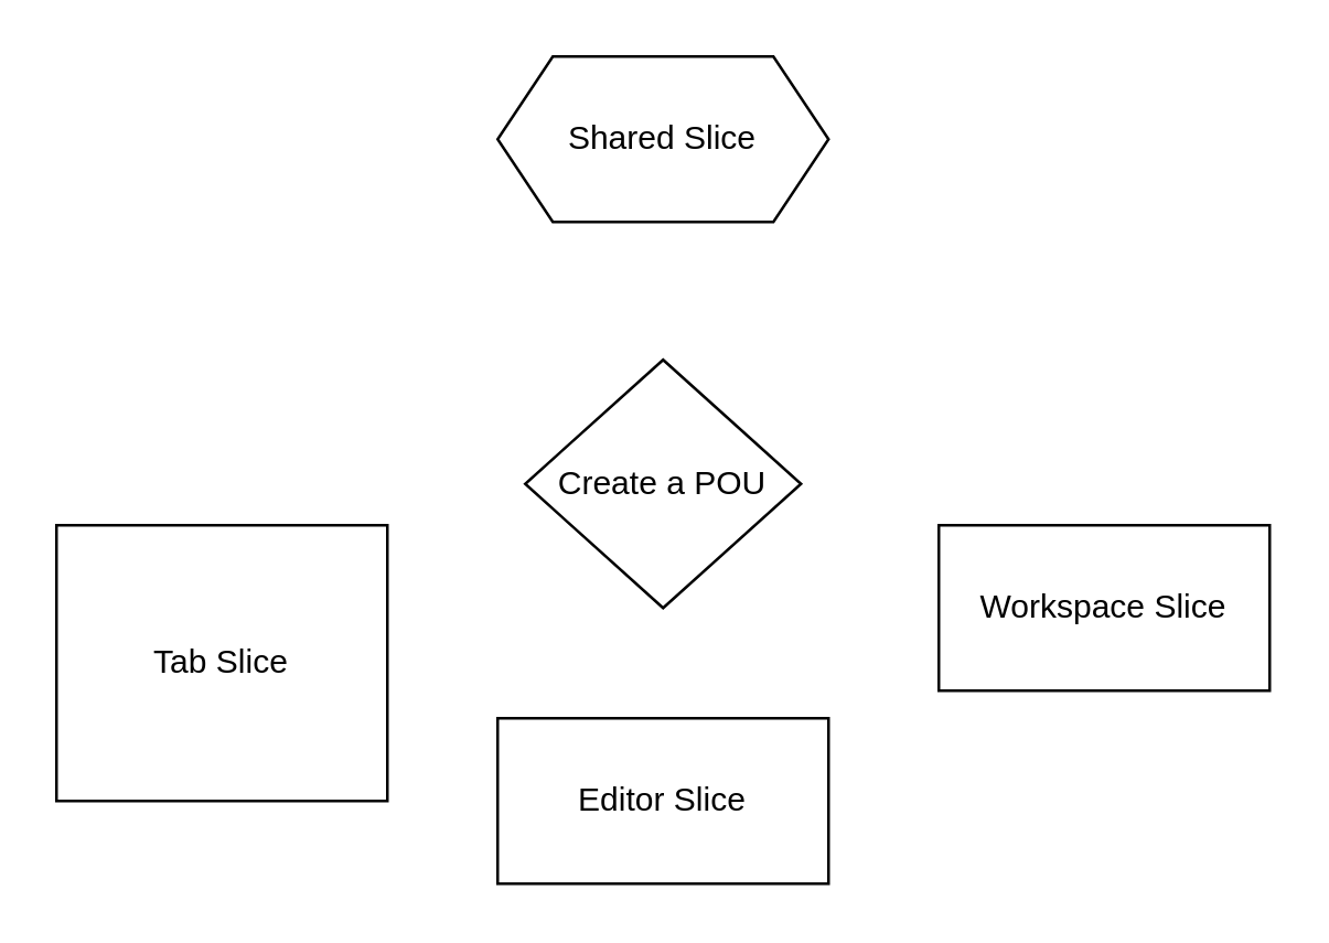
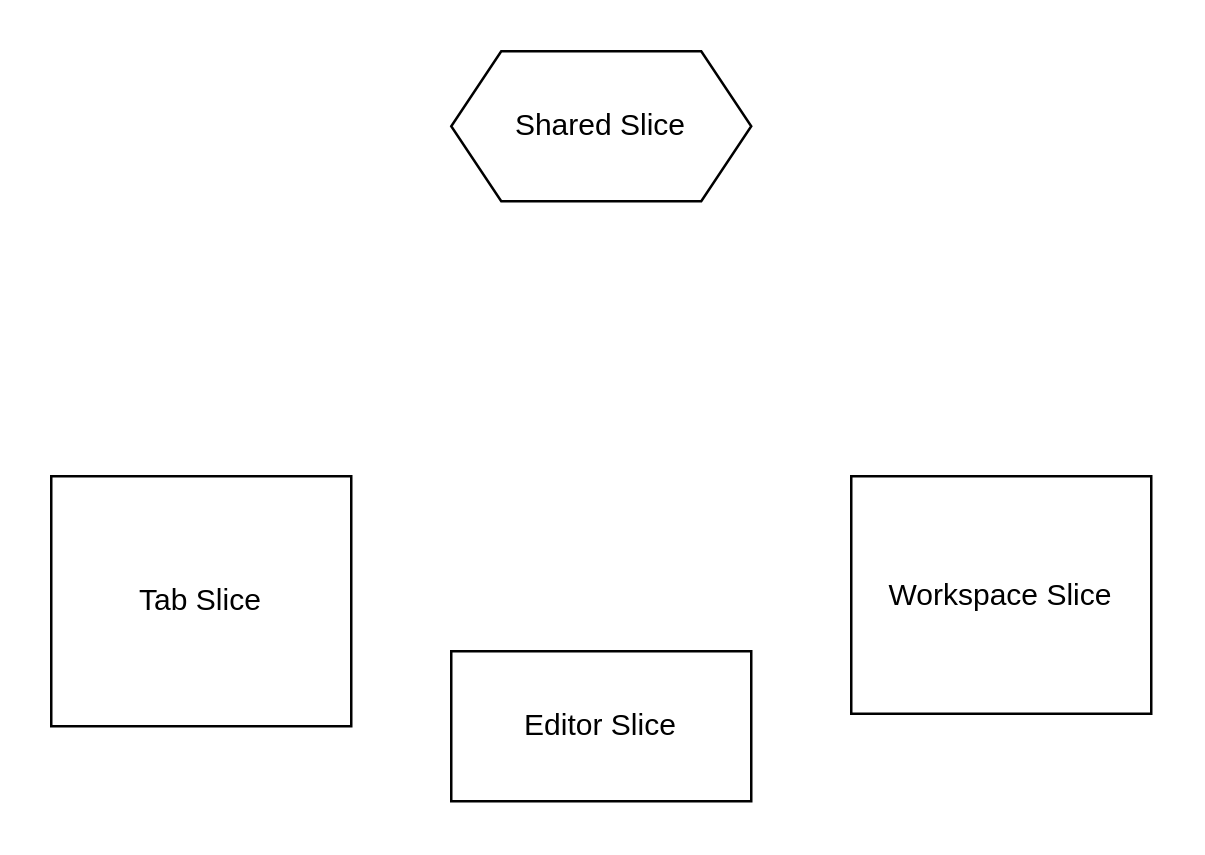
  <mxCell id="0" />
  <mxCell id="1" parent="0" />
- <mxCell id="2" value="Create a POU" style="rhombus;whiteSpace=wrap;html=1;" parent="1" vertex="1"><mxGeometry x="190" y="130" width="100" height="90" as="geometry" /></mxCell>
  <mxCell id="3" value="Tab Slice" style="rounded=0;whiteSpace=wrap;html=1;" parent="1" vertex="1"><mxGeometry x="20" y="190" width="120" height="100" as="geometry" /></mxCell>
  <mxCell id="4" value="Editor Slice" style="rounded=0;whiteSpace=wrap;html=1;" parent="1" vertex="1"><mxGeometry x="180" y="260" width="120" height="60" as="geometry" /></mxCell>
- <mxCell id="5" value="Workspace Slice" style="rounded=0;whiteSpace=wrap;html=1;" parent="1" vertex="1"><mxGeometry x="340" y="190" width="120" height="60" as="geometry" /></mxCell>
+ <mxCell id="5" value="Workspace Slice" style="rounded=0;whiteSpace=wrap;html=1;" parent="1" vertex="1"><mxGeometry x="340" y="190" width="120" height="95" as="geometry" /></mxCell>
  <mxCell id="6" value="Shared Slice" style="shape=hexagon;perimeter=hexagonPerimeter2;whiteSpace=wrap;html=1;fixedSize=1;" parent="1" vertex="1"><mxGeometry x="180" y="20" width="120" height="60" as="geometry" /></mxCell>
